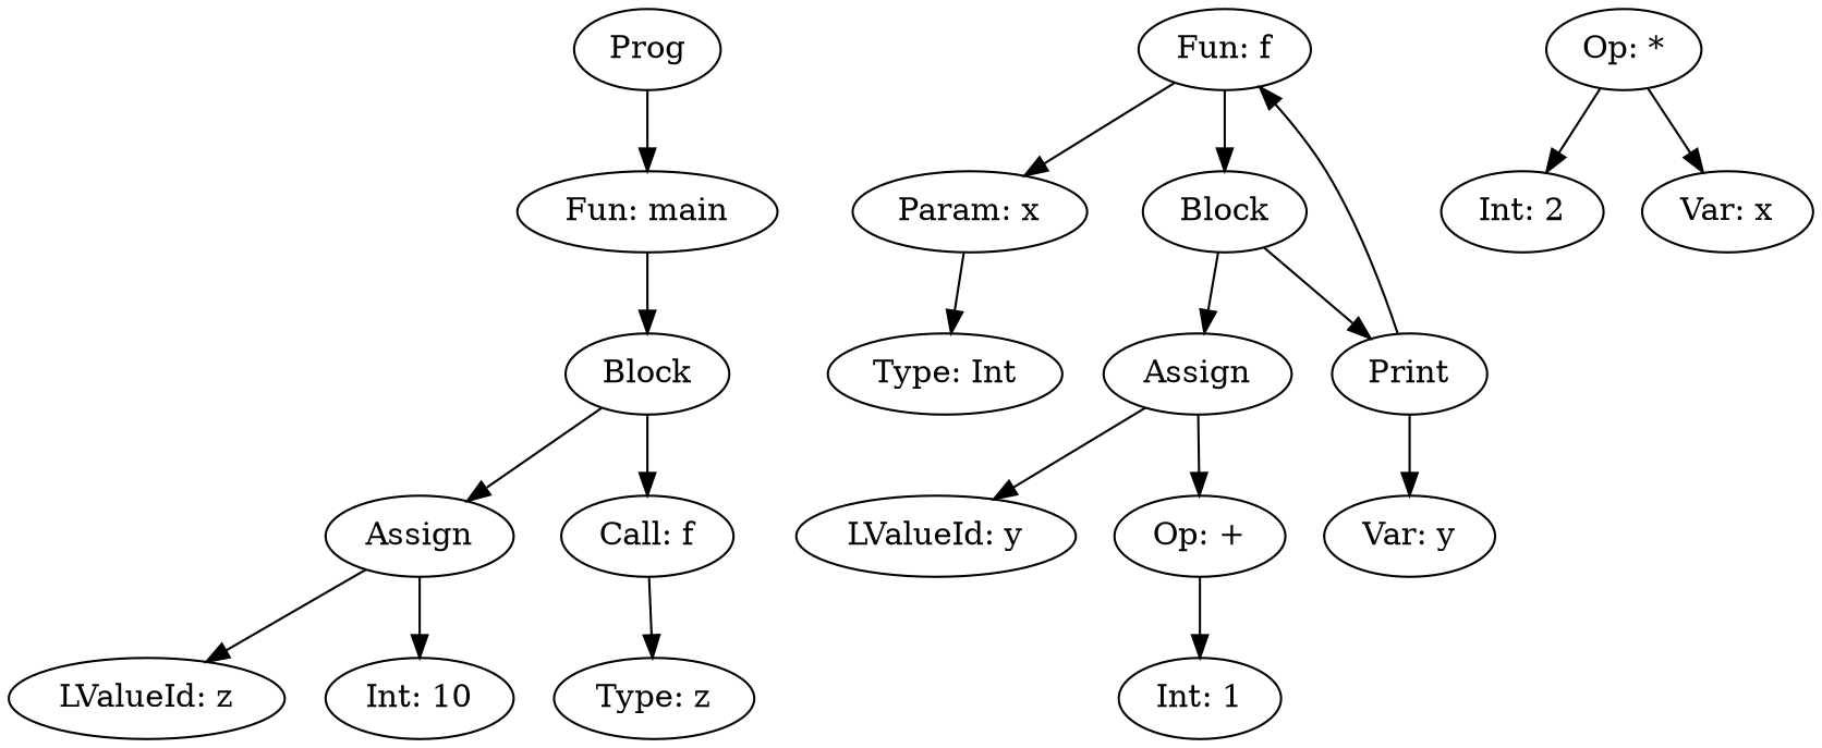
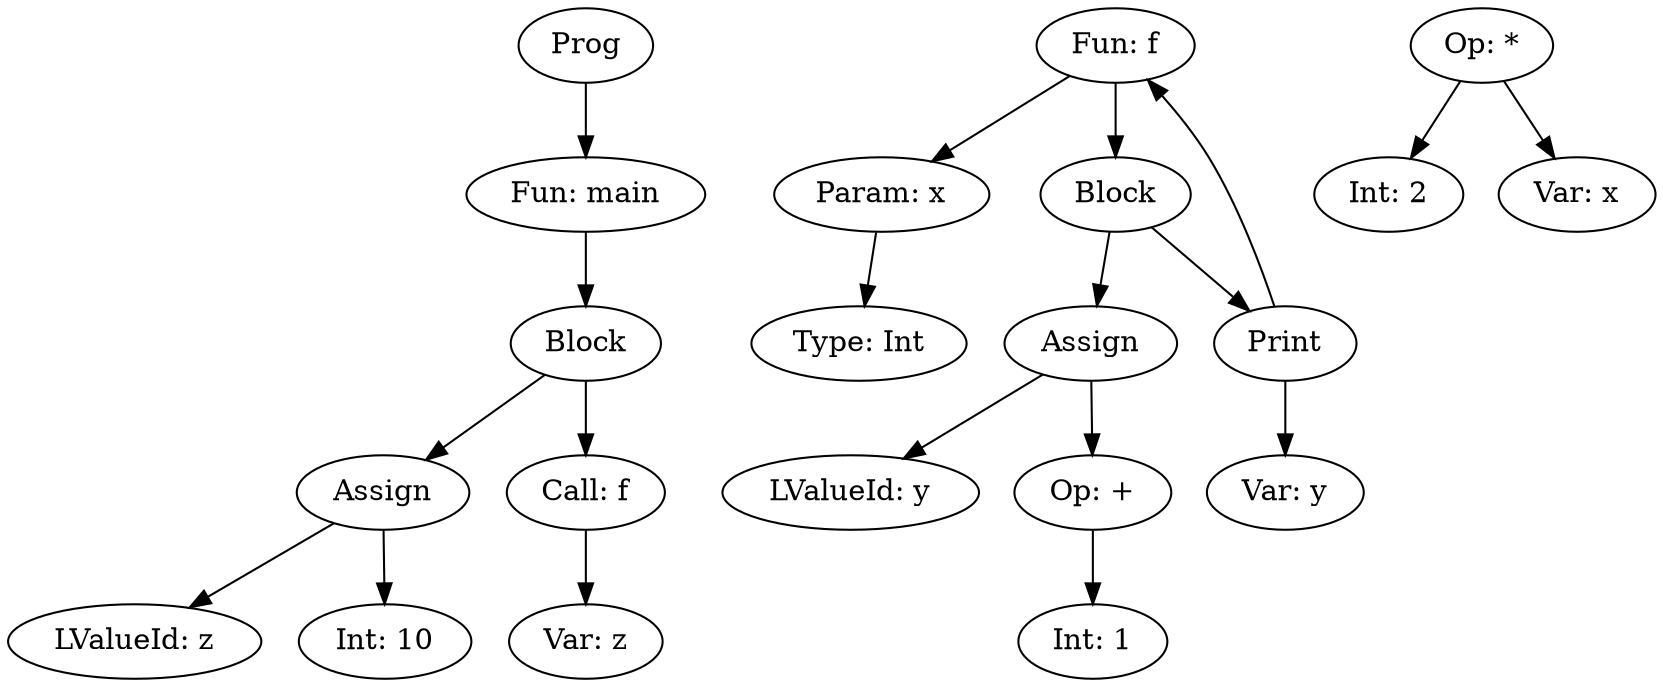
  digraph {
    n1 [label=Prog]
    n2 [label="Fun: main"]
    n3 [label="Fun: f"]
    n4 [label="Param: x"]
    n5 [label=Block]
    n6 [label=Block]
    n7 [label="Type: Int"]
    n8 [label=Assign]
    n9 [label=Print]
    n10 [label="LValueId: y"]
    n11 [label="Op: +"]
    n12 [label="Var: y"]
    n13 [label="Int: 1"]
    n14 [label="Op: *"]
    n15 [label="Int: 2"]
    n16 [label="Var: x"]
    n17 [label=Assign]
    n18 [label="Call: f"]
    n19 [label="LValueId: z"]
    n20 [label="Int: 10"]
-   n21 [label="Type: z"]
+   n21 [label="Var: z"]
    n1 -> n2
    n2 -> n6
    n3 -> n4
    n3 -> n5
    n4 -> n7
    n5 -> n8
    n5 -> n9
    n6 -> n17
    n6 -> n18
    n8 -> n10
    n8 -> n11
    n9 -> n3
    n9 -> n12
    n11 -> n13
    n14 -> n15
    n14 -> n16
    n17 -> n19
    n17 -> n20
    n18 -> n21
  }
